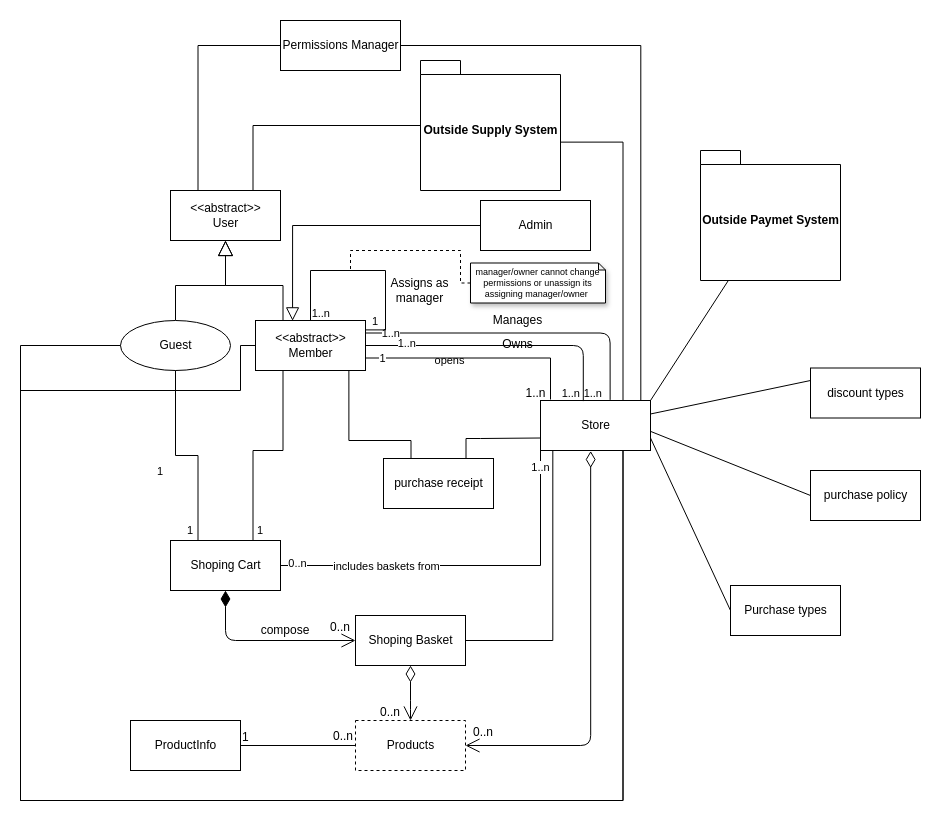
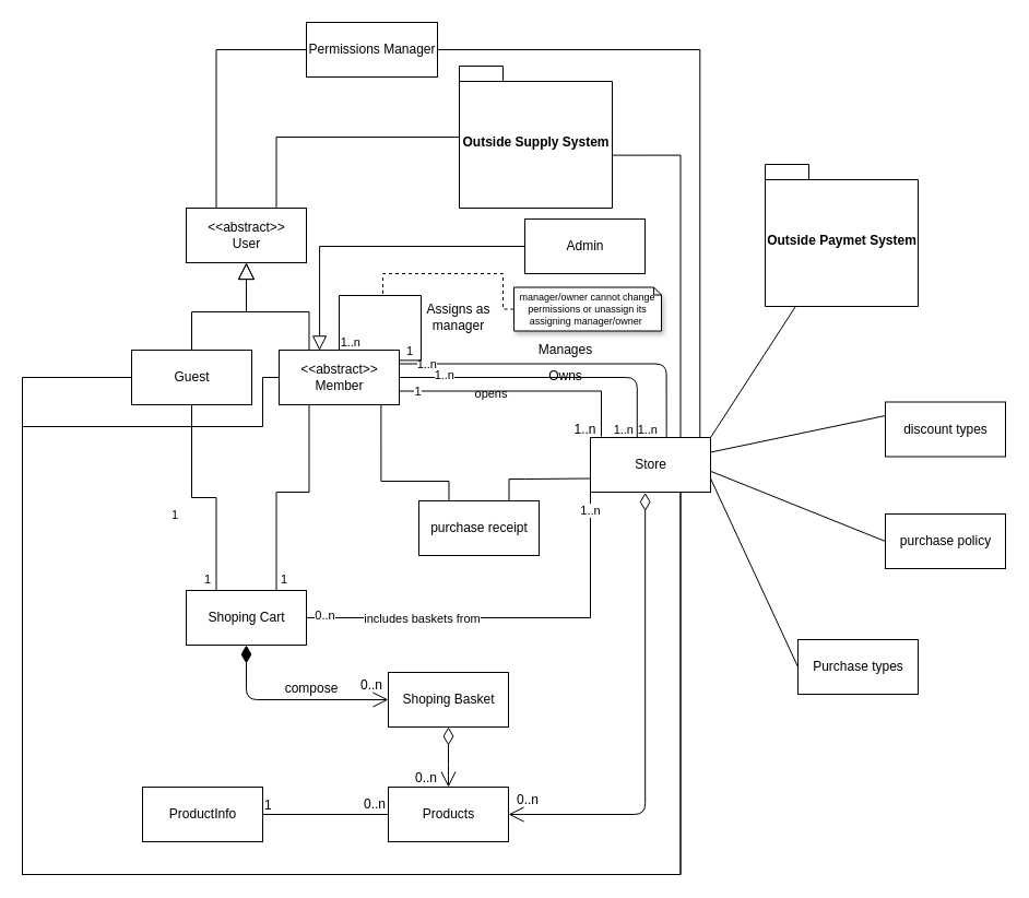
  <mxCell id="0" />
  <mxCell id="1" parent="0" />
  <mxCell id="2" style="edgeStyle=orthogonalEdgeStyle;rounded=0;orthogonalLoop=1;jettySize=auto;html=1;entryX=0.5;entryY=1;entryDx=0;entryDy=0;endArrow=block;endFill=0;endSize=13;" parent="1" source="3" target="72" edge="1"><mxGeometry relative="1" as="geometry"><mxPoint x="220" y="250" as="targetPoint" /></mxGeometry></mxCell>
- <mxCell id="3" value="Guest" style="ellipse;html=1;" parent="1" vertex="1"><mxGeometry x="120" y="320" width="110" height="50" as="geometry" /></mxCell>
+ <mxCell id="3" value="Guest" style="html=1;" parent="1" vertex="1"><mxGeometry x="120" y="320" width="110" height="50" as="geometry" /></mxCell>
  <mxCell id="4" style="edgeStyle=orthogonalEdgeStyle;rounded=0;orthogonalLoop=1;jettySize=auto;html=1;endArrow=none;endFill=0;endSize=16;exitX=0.75;exitY=1;exitDx=0;exitDy=0;entryX=0;entryY=0.5;entryDx=0;entryDy=0;" parent="1" source="5" target="3" edge="1"><mxGeometry relative="1" as="geometry"><mxPoint x="25" y="385" as="targetPoint" /><Array as="points"><mxPoint x="622" y="800" /><mxPoint x="20" y="800" /><mxPoint x="20" y="345" /></Array></mxGeometry></mxCell>
  <mxCell id="5" value="Store" style="html=1;" parent="1" vertex="1"><mxGeometry x="540" y="400" width="110" height="50" as="geometry" /></mxCell>
  <mxCell id="6" value="" style="endArrow=none;html=1;endSize=12;startArrow=none;startSize=14;startFill=0;edgeStyle=orthogonalEdgeStyle;exitX=1;exitY=0.5;exitDx=0;exitDy=0;entryX=0.389;entryY=0.012;entryDx=0;entryDy=0;endFill=0;entryPerimeter=0;" parent="1" source="15" target="5" edge="1"><mxGeometry x="0.158" y="-27" relative="1" as="geometry"><mxPoint x="525" y="252.5" as="sourcePoint" /><mxPoint x="750" y="150" as="targetPoint" /><mxPoint as="offset" /></mxGeometry></mxCell>
  <mxCell id="7" value="1..n" style="edgeLabel;resizable=0;html=1;align=left;verticalAlign=top;" parent="6" connectable="0" vertex="1"><mxGeometry x="-1" relative="1" as="geometry"><mxPoint x="20" y="113" as="offset" /></mxGeometry></mxCell>
  <mxCell id="8" value="1..n" style="edgeLabel;resizable=0;html=1;align=right;verticalAlign=top;" parent="6" connectable="0" vertex="1"><mxGeometry x="1" relative="1" as="geometry"><mxPoint x="-167" y="-70" as="offset" /></mxGeometry></mxCell>
  <mxCell id="9" value="" style="endArrow=none;html=1;endSize=12;startArrow=none;startSize=14;startFill=0;edgeStyle=orthogonalEdgeStyle;endFill=0;entryX=0.633;entryY=-0.012;entryDx=0;entryDy=0;entryPerimeter=0;exitX=1;exitY=0.25;exitDx=0;exitDy=0;" parent="1" source="15" target="5" edge="1"><mxGeometry x="-0.028" y="-18" relative="1" as="geometry"><mxPoint x="540" y="148" as="sourcePoint" /><mxPoint x="595" y="320" as="targetPoint" /><mxPoint as="offset" /></mxGeometry></mxCell>
  <mxCell id="10" value="1..n" style="edgeLabel;resizable=0;html=1;align=right;verticalAlign=top;" parent="9" connectable="0" vertex="1"><mxGeometry x="1" relative="1" as="geometry"><mxPoint x="-7.5" y="-20.04" as="offset" /></mxGeometry></mxCell>
  <mxCell id="11" style="edgeStyle=orthogonalEdgeStyle;rounded=0;orthogonalLoop=1;jettySize=auto;html=1;exitX=0.25;exitY=0;exitDx=0;exitDy=0;entryX=0.5;entryY=1;entryDx=0;entryDy=0;endArrow=block;endFill=0;endSize=13;" parent="1" source="15" target="72" edge="1"><mxGeometry relative="1" as="geometry" /></mxCell>
  <mxCell id="12" style="edgeStyle=orthogonalEdgeStyle;rounded=0;orthogonalLoop=1;jettySize=auto;html=1;exitX=1;exitY=0.75;exitDx=0;exitDy=0;entryX=0.091;entryY=-0.02;entryDx=0;entryDy=0;entryPerimeter=0;startArrow=none;startFill=0;endArrow=none;endFill=0;" edge="1" parent="1" source="15" target="5"><mxGeometry relative="1" as="geometry" /></mxCell>
  <mxCell id="13" value="1" style="edgeLabel;html=1;align=center;verticalAlign=middle;resizable=0;points=[];" vertex="1" connectable="0" parent="12"><mxGeometry x="-0.862" relative="1" as="geometry"><mxPoint as="offset" /></mxGeometry></mxCell>
  <mxCell id="14" value="opens" style="edgeLabel;html=1;align=center;verticalAlign=middle;resizable=0;points=[];labelBackgroundColor=none;" vertex="1" connectable="0" parent="12"><mxGeometry x="-0.271" y="-2" relative="1" as="geometry"><mxPoint as="offset" /></mxGeometry></mxCell>
  <mxCell id="15" value="&amp;lt;&amp;lt;abstract&amp;gt;&amp;gt;&lt;br&gt;Member" style="html=1;" parent="1" vertex="1"><mxGeometry x="255" y="320" width="110" height="50" as="geometry" /></mxCell>
  <mxCell id="16" value="ProductInfo" style="html=1;" parent="1" vertex="1"><mxGeometry x="130" y="720" width="110" height="50" as="geometry" /></mxCell>
  <mxCell id="17" style="edgeStyle=orthogonalEdgeStyle;rounded=0;orthogonalLoop=1;jettySize=auto;html=1;endArrow=none;endFill=0;endSize=16;exitX=0.25;exitY=0;exitDx=0;exitDy=0;entryX=0.5;entryY=1;entryDx=0;entryDy=0;" parent="1" source="23" target="3" edge="1"><mxGeometry relative="1" as="geometry"><mxPoint x="170" y="461" as="targetPoint" /></mxGeometry></mxCell>
  <mxCell id="18" style="edgeStyle=orthogonalEdgeStyle;rounded=0;orthogonalLoop=1;jettySize=auto;html=1;endArrow=none;endFill=0;endSize=16;exitX=0.75;exitY=0;exitDx=0;exitDy=0;entryX=0.25;entryY=1;entryDx=0;entryDy=0;" parent="1" source="23" target="15" edge="1"><mxGeometry relative="1" as="geometry"><mxPoint x="290" y="390" as="targetPoint" /><Array as="points"><mxPoint x="253" y="450" /><mxPoint x="283" y="450" /></Array></mxGeometry></mxCell>
  <mxCell id="19" style="edgeStyle=orthogonalEdgeStyle;rounded=0;orthogonalLoop=1;jettySize=auto;html=1;exitX=1;exitY=0.5;exitDx=0;exitDy=0;entryX=0;entryY=1;entryDx=0;entryDy=0;startArrow=none;startFill=0;endArrow=none;endFill=0;" edge="1" parent="1" source="23" target="5"><mxGeometry relative="1" as="geometry"><Array as="points"><mxPoint x="540" y="565" /></Array></mxGeometry></mxCell>
  <mxCell id="20" value="0..n" style="edgeLabel;html=1;align=center;verticalAlign=middle;resizable=0;points=[];" vertex="1" connectable="0" parent="19"><mxGeometry x="-0.917" y="3" relative="1" as="geometry"><mxPoint as="offset" /></mxGeometry></mxCell>
  <mxCell id="21" value="includes baskets from" style="edgeLabel;html=1;align=center;verticalAlign=middle;resizable=0;points=[];" vertex="1" connectable="0" parent="19"><mxGeometry x="-0.442" relative="1" as="geometry"><mxPoint as="offset" /></mxGeometry></mxCell>
  <mxCell id="22" value="1..n" style="edgeLabel;html=1;align=center;verticalAlign=middle;resizable=0;points=[];" vertex="1" connectable="0" parent="19"><mxGeometry x="0.912" y="1" relative="1" as="geometry"><mxPoint as="offset" /></mxGeometry></mxCell>
  <mxCell id="23" value="Shoping Cart" style="html=1;" parent="1" vertex="1"><mxGeometry x="170" y="540" width="110" height="50" as="geometry" /></mxCell>
  <mxCell id="24" value="purchase policy" style="html=1;" parent="1" vertex="1"><mxGeometry x="810" y="470" width="110" height="50" as="geometry" /></mxCell>
  <mxCell id="25" style="edgeStyle=orthogonalEdgeStyle;rounded=0;orthogonalLoop=1;jettySize=auto;html=1;entryX=0.849;entryY=1.004;entryDx=0;entryDy=0;endArrow=none;endFill=0;endSize=16;exitX=0.25;exitY=0;exitDx=0;exitDy=0;entryPerimeter=0;" parent="1" source="27" target="15" edge="1"><mxGeometry relative="1" as="geometry"><Array as="points"><mxPoint x="410" y="440" /><mxPoint x="348" y="440" /></Array></mxGeometry></mxCell>
  <mxCell id="26" style="edgeStyle=orthogonalEdgeStyle;rounded=0;orthogonalLoop=1;jettySize=auto;html=1;endArrow=none;endFill=0;endSize=16;exitX=0.75;exitY=0;exitDx=0;exitDy=0;entryX=0;entryY=0.75;entryDx=0;entryDy=0;" parent="1" source="27" target="5" edge="1"><mxGeometry relative="1" as="geometry"><mxPoint x="530" y="430" as="targetPoint" /><Array as="points"><mxPoint x="466" y="438" /><mxPoint x="480" y="438" /></Array></mxGeometry></mxCell>
  <mxCell id="27" value="purchase receipt" style="html=1;" parent="1" vertex="1"><mxGeometry x="383" y="458" width="110" height="50" as="geometry" /></mxCell>
  <mxCell id="28" value="Outside Paymet System" style="shape=folder;fontStyle=1;spacingTop=10;tabWidth=40;tabHeight=14;tabPosition=left;html=1;" parent="1" vertex="1"><mxGeometry x="700" y="150" width="140" height="130" as="geometry" /></mxCell>
  <mxCell id="29" style="edgeStyle=orthogonalEdgeStyle;rounded=0;orthogonalLoop=1;jettySize=auto;html=1;endArrow=none;endFill=0;endSize=16;exitX=0.999;exitY=0.628;exitDx=0;exitDy=0;exitPerimeter=0;entryX=0.75;entryY=0;entryDx=0;entryDy=0;" parent="1" source="31" target="5" edge="1"><mxGeometry relative="1" as="geometry"><mxPoint x="200" y="50" as="sourcePoint" /><mxPoint x="630" y="340" as="targetPoint" /><Array as="points"><mxPoint x="623" y="142" /><mxPoint x="623" y="400" /></Array></mxGeometry></mxCell>
  <mxCell id="30" style="edgeStyle=orthogonalEdgeStyle;rounded=0;orthogonalLoop=1;jettySize=auto;html=1;endArrow=none;endFill=0;entryX=0.75;entryY=0;entryDx=0;entryDy=0;" parent="1" source="31" target="72" edge="1"><mxGeometry relative="1" as="geometry"><Array as="points"><mxPoint x="253" y="125" /><mxPoint x="253" y="190" /></Array></mxGeometry></mxCell>
  <mxCell id="31" value="Outside Supply System" style="shape=folder;fontStyle=1;spacingTop=10;tabWidth=40;tabHeight=14;tabPosition=left;html=1;" parent="1" vertex="1"><mxGeometry x="420" y="60" width="140" height="130" as="geometry" /></mxCell>
  <mxCell id="32" value="Purchase types" style="html=1;" parent="1" vertex="1"><mxGeometry x="730" y="585" width="110" height="50" as="geometry" /></mxCell>
- <mxCell id="33" style="edgeStyle=orthogonalEdgeStyle;rounded=0;orthogonalLoop=1;jettySize=auto;html=1;entryX=0.112;entryY=1;entryDx=0;entryDy=0;entryPerimeter=0;startArrow=none;startFill=0;startSize=16;endArrow=none;endFill=0;endSize=16;" parent="1" source="34" target="5" edge="1"><mxGeometry relative="1" as="geometry" /></mxCell>
  <mxCell id="34" value="Shoping Basket" style="html=1;" parent="1" vertex="1"><mxGeometry x="355" y="615" width="110" height="50" as="geometry" /></mxCell>
- <mxCell id="35" value="Products" style="html=1;dashed=1;" parent="1" vertex="1"><mxGeometry x="355" y="720" width="110" height="50" as="geometry" /></mxCell>
+ <mxCell id="35" value="Products" style="html=1;" parent="1" vertex="1"><mxGeometry x="355" y="720" width="110" height="50" as="geometry" /></mxCell>
  <mxCell id="36" value="" style="endArrow=open;html=1;endSize=12;startArrow=diamondThin;startSize=14;startFill=0;edgeStyle=orthogonalEdgeStyle;align=left;verticalAlign=bottom;exitX=0.456;exitY=1.01;exitDx=0;exitDy=0;exitPerimeter=0;entryX=1;entryY=0.5;entryDx=0;entryDy=0;" parent="1" source="5" target="35" edge="1"><mxGeometry x="0.891" y="-15" relative="1" as="geometry"><mxPoint x="700" y="220" as="sourcePoint" /><mxPoint x="860" y="220" as="targetPoint" /><Array as="points"><mxPoint x="590" y="745" /></Array><mxPoint as="offset" /></mxGeometry></mxCell>
  <mxCell id="37" value="" style="endArrow=none;html=1;rounded=0;" parent="1" source="16" target="35" edge="1"><mxGeometry relative="1" as="geometry"><mxPoint x="540" y="180" as="sourcePoint" /><mxPoint x="700" y="180" as="targetPoint" /></mxGeometry></mxCell>
  <mxCell id="38" value="1" style="resizable=0;html=1;align=left;verticalAlign=bottom;" parent="37" connectable="0" vertex="1"><mxGeometry x="-1" relative="1" as="geometry" /></mxCell>
  <mxCell id="39" value="0..n" style="resizable=0;html=1;align=right;verticalAlign=bottom;" parent="37" connectable="0" vertex="1"><mxGeometry x="1" relative="1" as="geometry"><mxPoint x="-2" y="-1" as="offset" /></mxGeometry></mxCell>
  <mxCell id="40" value="" style="endArrow=open;html=1;endSize=12;startArrow=diamondThin;startSize=14;startFill=1;edgeStyle=orthogonalEdgeStyle;align=left;verticalAlign=bottom;exitX=0.5;exitY=1;exitDx=0;exitDy=0;entryX=0;entryY=0.5;entryDx=0;entryDy=0;" parent="1" source="23" target="34" edge="1"><mxGeometry x="0.833" y="15" relative="1" as="geometry"><mxPoint x="590" y="180" as="sourcePoint" /><mxPoint x="750" y="180" as="targetPoint" /><mxPoint as="offset" /></mxGeometry></mxCell>
  <mxCell id="41" value="" style="endArrow=none;html=1;entryX=0;entryY=0.5;entryDx=0;entryDy=0;exitX=1.002;exitY=0.619;exitDx=0;exitDy=0;exitPerimeter=0;" parent="1" source="5" target="24" edge="1"><mxGeometry width="50" height="50" relative="1" as="geometry"><mxPoint x="730" y="230" as="sourcePoint" /><mxPoint x="780" y="180" as="targetPoint" /><Array as="points" /></mxGeometry></mxCell>
  <mxCell id="42" value="" style="endArrow=none;html=1;exitX=0;exitY=0.5;exitDx=0;exitDy=0;entryX=1;entryY=0.75;entryDx=0;entryDy=0;" parent="1" source="32" target="5" edge="1"><mxGeometry width="50" height="50" relative="1" as="geometry"><mxPoint x="730" y="280" as="sourcePoint" /><mxPoint x="780" y="230" as="targetPoint" /></mxGeometry></mxCell>
  <mxCell id="43" value="" style="endArrow=none;html=1;exitX=1;exitY=0;exitDx=0;exitDy=0;" parent="1" source="5" target="28" edge="1"><mxGeometry width="50" height="50" relative="1" as="geometry"><mxPoint x="730" y="100" as="sourcePoint" /><mxPoint x="1026" y="80" as="targetPoint" /><Array as="points" /></mxGeometry></mxCell>
  <mxCell id="44" value="discount types" style="html=1;" parent="1" vertex="1"><mxGeometry x="810" y="367.5" width="110" height="50" as="geometry" /></mxCell>
  <mxCell id="45" value="" style="endArrow=none;html=1;entryX=0;entryY=0.25;entryDx=0;entryDy=0;" parent="1" source="5" target="44" edge="1"><mxGeometry width="50" height="50" relative="1" as="geometry"><mxPoint x="760" y="210" as="sourcePoint" /><mxPoint x="810" y="160" as="targetPoint" /></mxGeometry></mxCell>
  <mxCell id="46" value="1" style="edgeLabel;resizable=0;html=1;align=left;verticalAlign=top;" parent="1" connectable="0" vertex="1"><mxGeometry x="255" y="517" as="geometry" /></mxCell>
  <mxCell id="47" value="1" style="edgeLabel;resizable=0;html=1;align=left;verticalAlign=top;" parent="1" connectable="0" vertex="1"><mxGeometry x="155" y="458" as="geometry" /></mxCell>
  <mxCell id="48" value="1" style="edgeLabel;resizable=0;html=1;align=left;verticalAlign=top;" parent="1" connectable="0" vertex="1"><mxGeometry x="185" y="517" as="geometry" /></mxCell>
  <mxCell id="49" value="compose" style="text;html=1;strokeColor=none;fillColor=none;align=center;verticalAlign=middle;whiteSpace=wrap;rounded=0;" parent="1" vertex="1"><mxGeometry x="240" y="620" width="90" height="20" as="geometry" /></mxCell>
  <mxCell id="50" value="" style="resizable=0;html=1;align=right;verticalAlign=bottom;" parent="1" connectable="0" vertex="1"><mxGeometry x="339.998" y="640" as="geometry" /></mxCell>
  <mxCell id="51" value="0..n" style="resizable=0;html=1;align=right;verticalAlign=bottom;" parent="1" connectable="0" vertex="1"><mxGeometry x="493.002" y="740" as="geometry" /></mxCell>
  <mxCell id="52" value="" style="endArrow=open;html=1;endSize=12;startArrow=diamondThin;startSize=14;startFill=0;edgeStyle=orthogonalEdgeStyle;align=left;verticalAlign=bottom;exitX=0.5;exitY=1;exitDx=0;exitDy=0;entryX=0.5;entryY=0;entryDx=0;entryDy=0;" parent="1" source="34" target="35" edge="1"><mxGeometry x="0.891" y="-15" relative="1" as="geometry"><mxPoint x="600.16" y="460.5" as="sourcePoint" /><mxPoint x="475" y="755" as="targetPoint" /><Array as="points"><mxPoint x="410" y="700" /><mxPoint x="410" y="700" /></Array><mxPoint as="offset" /></mxGeometry></mxCell>
  <mxCell id="53" value="0..n" style="resizable=0;html=1;align=right;verticalAlign=bottom;" parent="1" connectable="0" vertex="1"><mxGeometry x="350.002" y="635" as="geometry" /></mxCell>
  <mxCell id="54" value="0..n" style="resizable=0;html=1;align=right;verticalAlign=bottom;" parent="1" connectable="0" vertex="1"><mxGeometry x="400.002" y="720" as="geometry" /></mxCell>
  <mxCell id="55" value="Owns" style="text;html=1;strokeColor=none;fillColor=none;align=center;verticalAlign=middle;whiteSpace=wrap;rounded=0;" parent="1" vertex="1"><mxGeometry x="495" y="334" width="45" height="20" as="geometry" /></mxCell>
  <mxCell id="56" value="Manages" style="text;html=1;strokeColor=none;fillColor=none;align=center;verticalAlign=middle;whiteSpace=wrap;rounded=0;" parent="1" vertex="1"><mxGeometry x="495" y="310" width="45" height="20" as="geometry" /></mxCell>
  <mxCell id="57" value="1..n" style="edgeLabel;resizable=0;html=1;align=right;verticalAlign=top;" parent="1" connectable="0" vertex="1"><mxGeometry x="400" y="319.998" as="geometry" /></mxCell>
  <mxCell id="58" value="1..n" style="edgeLabel;resizable=0;html=1;align=right;verticalAlign=top;" parent="1" connectable="0" vertex="1"><mxGeometry x="580" y="380.003" as="geometry" /></mxCell>
  <mxCell id="59" style="edgeStyle=orthogonalEdgeStyle;rounded=0;orthogonalLoop=1;jettySize=auto;html=1;entryX=1.004;entryY=0.188;entryDx=0;entryDy=0;endArrow=none;endFill=0;entryPerimeter=0;" parent="1" source="15" target="15" edge="1"><mxGeometry relative="1" as="geometry"><Array as="points"><mxPoint x="310" y="270" /><mxPoint x="385" y="270" /><mxPoint x="385" y="329" /></Array></mxGeometry></mxCell>
  <mxCell id="60" style="edgeStyle=orthogonalEdgeStyle;rounded=0;orthogonalLoop=1;jettySize=auto;html=1;exitX=0.75;exitY=0;exitDx=0;exitDy=0;entryX=1;entryY=0.25;entryDx=0;entryDy=0;endArrow=none;endFill=0;" parent="1" source="15" target="15" edge="1"><mxGeometry relative="1" as="geometry" /></mxCell>
  <mxCell id="61" value="Assigns as manager" style="text;html=1;strokeColor=none;fillColor=none;align=center;verticalAlign=middle;whiteSpace=wrap;rounded=0;" parent="1" vertex="1"><mxGeometry x="383" y="280" width="72.5" height="20" as="geometry" /></mxCell>
  <mxCell id="62" style="edgeStyle=orthogonalEdgeStyle;rounded=0;orthogonalLoop=1;jettySize=auto;html=1;endArrow=none;endFill=0;dashed=1;" parent="1" source="63" edge="1"><mxGeometry relative="1" as="geometry"><mxPoint x="350" y="270" as="targetPoint" /><Array as="points"><mxPoint x="460" y="283" /><mxPoint x="460" y="250" /><mxPoint x="350" y="250" /></Array></mxGeometry></mxCell>
  <mxCell id="63" value="manager/owner cannot change permissions or unassign its assigning manager/owner&amp;nbsp;" style="shape=note;whiteSpace=wrap;html=1;backgroundOutline=1;darkOpacity=0.05;size=7;shadow=1;fontSize=9;" parent="1" vertex="1"><mxGeometry x="470" y="262.5" width="135" height="40" as="geometry" /></mxCell>
  <mxCell id="64" value="1..n" style="edgeLabel;resizable=0;html=1;align=right;verticalAlign=top;" parent="1" connectable="0" vertex="1"><mxGeometry x="330" y="299.998" as="geometry" /></mxCell>
  <mxCell id="65" value="1" style="edgeLabel;resizable=0;html=1;align=right;verticalAlign=top;" parent="1" connectable="0" vertex="1"><mxGeometry x="378" y="307.998" as="geometry" /></mxCell>
  <mxCell id="66" style="edgeStyle=orthogonalEdgeStyle;rounded=0;orthogonalLoop=1;jettySize=auto;html=1;entryX=0.337;entryY=0.007;entryDx=0;entryDy=0;entryPerimeter=0;endArrow=block;endFill=0;fontSize=9;endSize=11;" parent="1" source="67" target="15" edge="1"><mxGeometry relative="1" as="geometry"><Array as="points"><mxPoint x="292" y="225" /></Array></mxGeometry></mxCell>
  <mxCell id="67" value="Admin" style="html=1;" parent="1" vertex="1"><mxGeometry x="480" y="200" width="110" height="50" as="geometry" /></mxCell>
  <mxCell id="68" style="edgeStyle=orthogonalEdgeStyle;rounded=0;orthogonalLoop=1;jettySize=auto;html=1;endArrow=none;endFill=0;endSize=16;exitX=0.75;exitY=1;exitDx=0;exitDy=0;entryX=0;entryY=0.5;entryDx=0;entryDy=0;" parent="1" source="5" target="15" edge="1"><mxGeometry relative="1" as="geometry"><mxPoint x="125" y="350" as="targetPoint" /><Array as="points"><mxPoint x="623" y="800" /><mxPoint x="20" y="800" /><mxPoint x="20" y="390" /><mxPoint x="240" y="390" /><mxPoint x="240" y="345" /></Array><mxPoint x="627.5" y="455" as="sourcePoint" /></mxGeometry></mxCell>
  <mxCell id="69" style="edgeStyle=orthogonalEdgeStyle;rounded=0;orthogonalLoop=1;jettySize=auto;html=1;entryX=0.912;entryY=-0.007;entryDx=0;entryDy=0;endArrow=none;endFill=0;endSize=11;fontSize=9;entryPerimeter=0;" parent="1" source="71" target="5" edge="1"><mxGeometry relative="1" as="geometry" /></mxCell>
  <mxCell id="70" style="edgeStyle=orthogonalEdgeStyle;rounded=0;orthogonalLoop=1;jettySize=auto;html=1;endArrow=none;endFill=0;endSize=11;fontSize=9;entryX=0.25;entryY=0;entryDx=0;entryDy=0;" parent="1" source="71" target="72" edge="1"><mxGeometry relative="1" as="geometry"><mxPoint x="148" y="180" as="targetPoint" /><Array as="points"><mxPoint x="198" y="45" /><mxPoint x="198" y="190" /></Array></mxGeometry></mxCell>
  <mxCell id="71" value="Permissions Manager" style="html=1;" parent="1" vertex="1"><mxGeometry x="280" y="20" width="120" height="50" as="geometry" /></mxCell>
  <mxCell id="72" value="&amp;lt;&amp;lt;abstract&amp;gt;&amp;gt;&lt;br&gt;User" style="html=1;" parent="1" vertex="1"><mxGeometry x="170" y="190" width="110" height="50" as="geometry" /></mxCell>
  <mxCell id="73" value="1..n" style="text;html=1;align=center;verticalAlign=middle;resizable=0;points=[];autosize=1;strokeColor=none;" vertex="1" parent="1"><mxGeometry x="515" y="382.5" width="40" height="20" as="geometry" /></mxCell>
